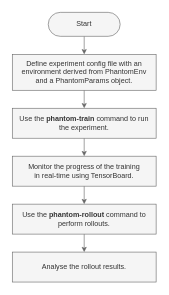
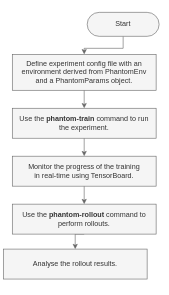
  <mxCell id="0" />
  <mxCell id="1" parent="0" />
  <mxCell id="2" style="edgeStyle=orthogonalEdgeStyle;rounded=0;orthogonalLoop=1;jettySize=auto;html=1;exitX=0.5;exitY=1;exitDx=0;exitDy=0;entryX=0.5;entryY=0;entryDx=0;entryDy=0;fillColor=#f5f5f5;strokeColor=#666666;" parent="1" source="3" target="5" edge="1"><mxGeometry relative="1" as="geometry" /></mxCell>
- <mxCell id="3" value="Start" style="rounded=1;whiteSpace=wrap;html=1;arcSize=50;fillColor=#f5f5f5;strokeColor=#666666;fontColor=#333333;" parent="1" vertex="1"><mxGeometry x="80" y="20" width="120" height="40" as="geometry" /></mxCell>
+ <mxCell id="3" value="Start" style="rounded=1;whiteSpace=wrap;html=1;arcSize=50;fillColor=#f5f5f5;strokeColor=#666666;fontColor=#333333;" parent="1" vertex="1"><mxGeometry x="145" y="20" width="120" height="40" as="geometry" /></mxCell>
  <mxCell id="4" style="edgeStyle=orthogonalEdgeStyle;rounded=0;orthogonalLoop=1;jettySize=auto;html=1;exitX=0.5;exitY=1;exitDx=0;exitDy=0;entryX=0.5;entryY=0;entryDx=0;entryDy=0;fillColor=#f5f5f5;strokeColor=#666666;" parent="1" source="5" target="7" edge="1"><mxGeometry relative="1" as="geometry" /></mxCell>
  <mxCell id="5" value="Define experiment config file with an environment derived from PhantomEnv and&amp;nbsp;a PhantomParams object." style="rounded=0;whiteSpace=wrap;html=1;fillColor=#f5f5f5;strokeColor=#666666;fontColor=#333333;" parent="1" vertex="1"><mxGeometry x="20" y="90" width="240" height="60" as="geometry" /></mxCell>
  <mxCell id="6" style="edgeStyle=orthogonalEdgeStyle;rounded=0;orthogonalLoop=1;jettySize=auto;html=1;exitX=0.5;exitY=1;exitDx=0;exitDy=0;entryX=0.5;entryY=0;entryDx=0;entryDy=0;fillColor=#f5f5f5;strokeColor=#666666;" parent="1" source="7" target="9" edge="1"><mxGeometry relative="1" as="geometry" /></mxCell>
  <mxCell id="7" value="Use the &lt;b&gt;phantom-train&lt;/b&gt; command to run&lt;br&gt;the experiment." style="rounded=0;whiteSpace=wrap;html=1;fillColor=#f5f5f5;strokeColor=#666666;fontColor=#333333;" parent="1" vertex="1"><mxGeometry x="20" y="180" width="240" height="50" as="geometry" /></mxCell>
  <mxCell id="8" style="edgeStyle=orthogonalEdgeStyle;rounded=0;orthogonalLoop=1;jettySize=auto;html=1;exitX=0.5;exitY=1;exitDx=0;exitDy=0;entryX=0.5;entryY=0;entryDx=0;entryDy=0;fillColor=#f5f5f5;strokeColor=#666666;" parent="1" source="9" target="12" edge="1"><mxGeometry relative="1" as="geometry" /></mxCell>
  <mxCell id="9" value="Monitor the progress of the training&lt;br&gt;in real-time using TensorBoard." style="rounded=0;whiteSpace=wrap;html=1;fillColor=#f5f5f5;strokeColor=#666666;fontColor=#333333;" parent="1" vertex="1"><mxGeometry x="20" y="260" width="240" height="50" as="geometry" /></mxCell>
- <mxCell id="10" value="Analyse the rollout results." style="rounded=0;whiteSpace=wrap;html=1;fillColor=#f5f5f5;strokeColor=#666666;fontColor=#333333;" parent="1" vertex="1"><mxGeometry x="20" y="420" width="240" height="50" as="geometry" /></mxCell>
+ <mxCell id="10" value="Analyse the rollout results." style="rounded=0;whiteSpace=wrap;html=1;fillColor=#f5f5f5;strokeColor=#666666;fontColor=#333333;" parent="1" vertex="1"><mxGeometry x="5" y="415" width="240" height="50" as="geometry" /></mxCell>
  <mxCell id="11" style="edgeStyle=orthogonalEdgeStyle;rounded=0;orthogonalLoop=1;jettySize=auto;html=1;exitX=0.5;exitY=1;exitDx=0;exitDy=0;entryX=0.5;entryY=0;entryDx=0;entryDy=0;fillColor=#f5f5f5;strokeColor=#666666;" parent="1" source="12" target="10" edge="1"><mxGeometry relative="1" as="geometry" /></mxCell>
  <mxCell id="12" value="Use the &lt;b&gt;phantom-rollout&lt;/b&gt;&amp;nbsp;command to perform rollouts." style="rounded=0;whiteSpace=wrap;html=1;fillColor=#f5f5f5;strokeColor=#666666;fontColor=#333333;" parent="1" vertex="1"><mxGeometry x="20" y="340" width="240" height="50" as="geometry" /></mxCell>
